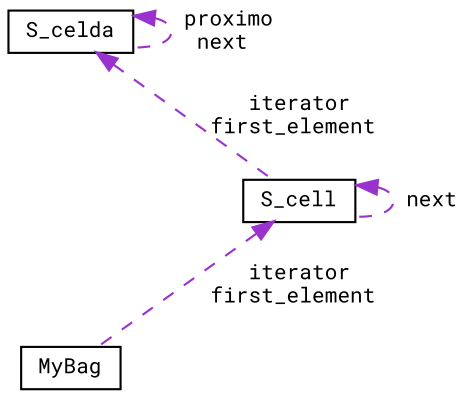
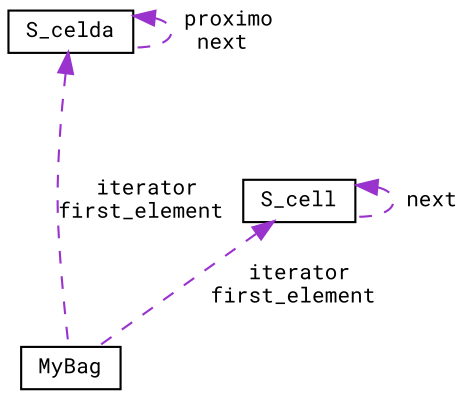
  digraph {
    fontname="Roboto Mono"
    node [color=black fillcolor=white fontname="Roboto Mono" fontsize=10 shape=record style=filled]
    edge [color=darkorchid3 dir=back fontname="Roboto Mono" fontsize=10 labelfontname=Helvetica labelfontsize=10 style=dashed]
    n1 [height=0.2 label=MyBag width=0.4]
    n2 [height=0.2 label=S_celda width=0.4]
    n3 [height=0.2 label=S_cell width=0.4]
-   n2 -> n3 [label=" iterator\nfirst_element"]
+   n2 -> n1 [label=" iterator\nfirst_element"]
    n2 -> n2 [label=" proximo\nnext"]
    n3 -> n1 [label=" iterator\nfirst_element"]
    n3 -> n3 [label=" next"]
  }
